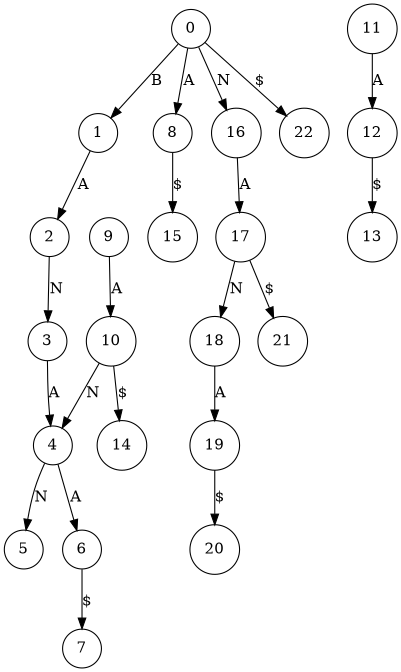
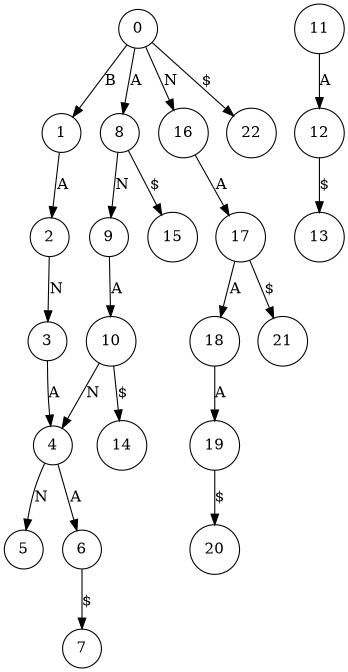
  digraph {
    node [shape=circle]
    0
    1
    8
    16
    22
    2
    9
    15
    17
    3
    4
    5
    6
    7
    10
    14
    11
    12
    13
    18
    21
    19
    20
    0 -> 1 [label=B]
    0 -> 8 [label=A]
    0 -> 16 [label=N]
    0 -> 22 [label="$"]
    1 -> 2 [label=A]
+   8 -> 9 [label=N]
    8 -> 15 [label="$"]
    16 -> 17 [label=A]
    2 -> 3 [label=N]
    9 -> 10 [label=A]
-   17 -> 18 [label=N]
+   17 -> 18 [label=A]
    17 -> 21 [label="$"]
    3 -> 4 [label=A]
    4 -> 5 [label=N]
    4 -> 6 [label=A]
    6 -> 7 [label="$"]
    10 -> 4 [label=N]
    10 -> 14 [label="$"]
    11 -> 12 [label=A]
    12 -> 13 [label="$"]
    18 -> 19 [label=A]
    19 -> 20 [label="$"]
  }
